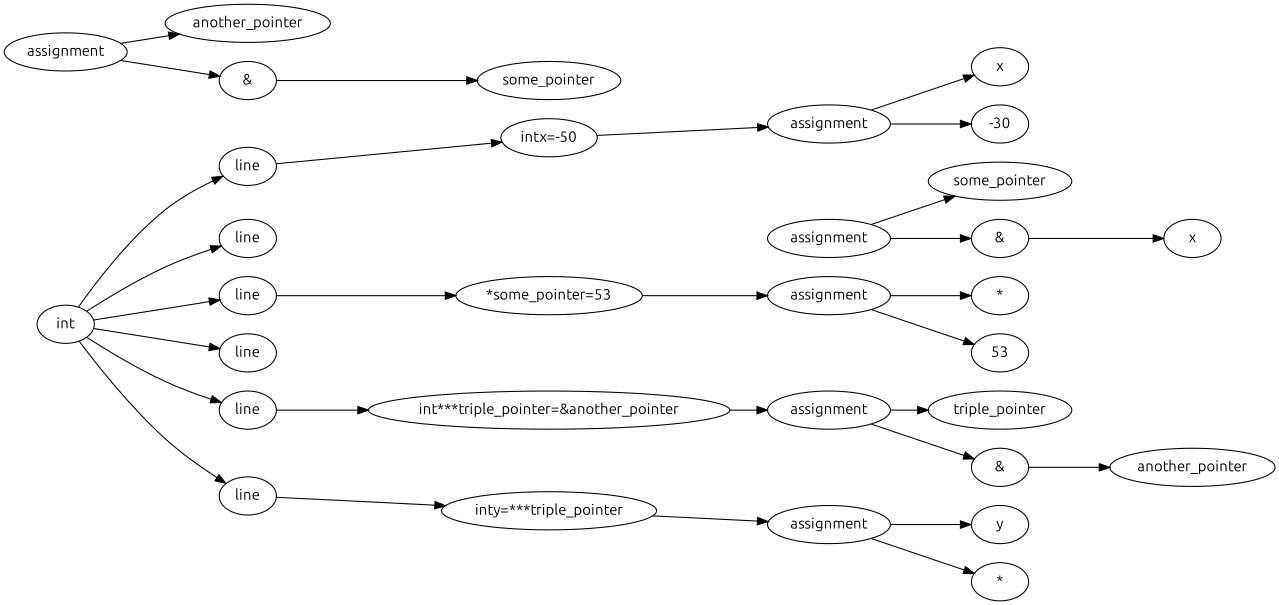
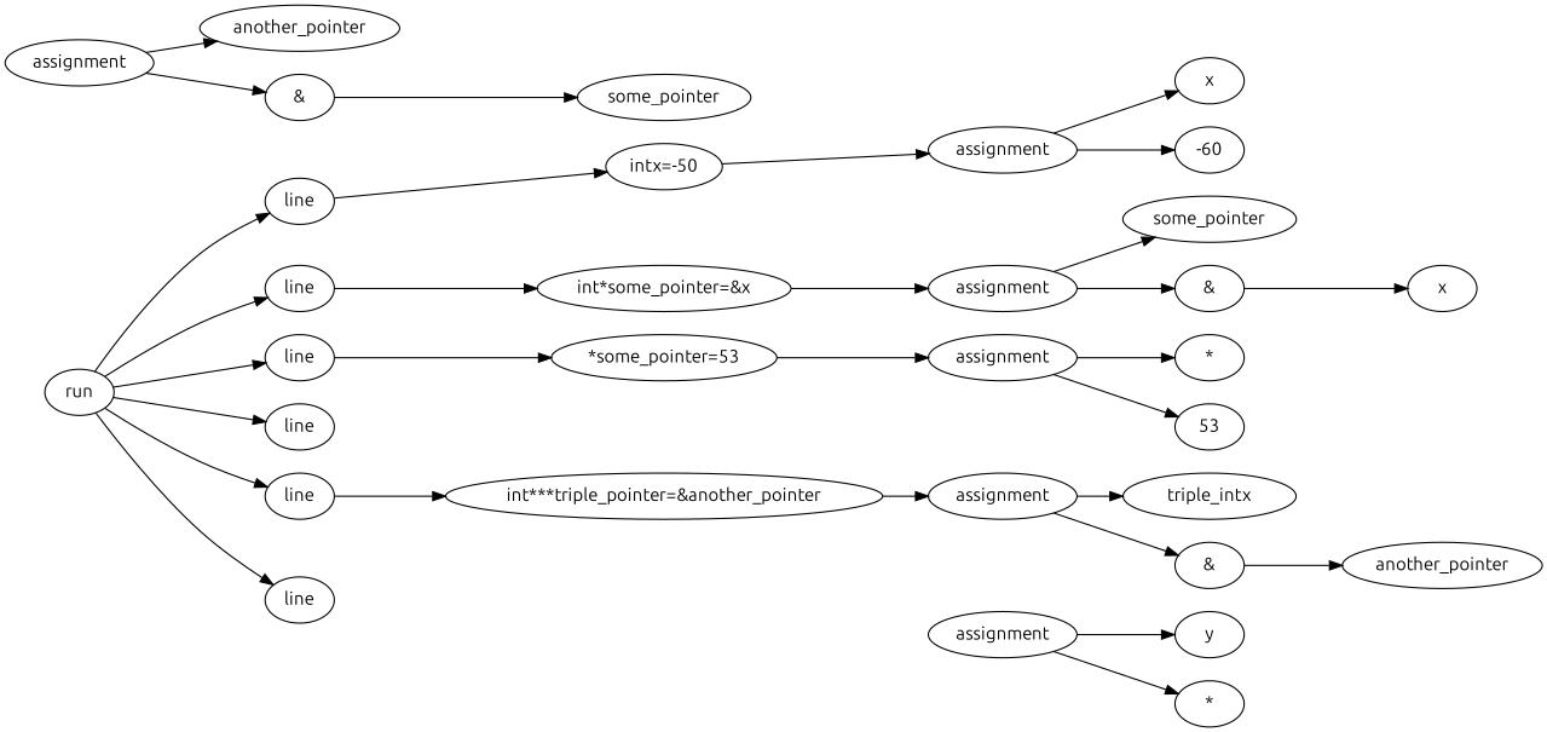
  digraph {
    fontname=Ubuntu
    rankdir=LR
    node [fontname=Ubuntu]
    edge [fontname=Ubuntu]
-   n1 [label=int]
+   n1 [label=run]
    n2 [label=line]
    n3 [label=line]
    n4 [label=line]
    n5 [label=line]
    n6 [label=line]
    n7 [label=line]
    n8 [label="intx=-50"]
+   n9 [label="int*some_pointer=&x"]
    n10 [label="*some_pointer=53"]
    n11 [label="int***triple_pointer=&another_pointer"]
-   n12 [label="inty=***triple_pointer"]
    n13 [label=assignment]
    n14 [label=x]
-   n15 [label=-30]
+   n15 [label=-60]
    n16 [label=assignment]
    n17 [label=some_pointer]
    n18 [label="&"]
    n19 [label=x]
    n20 [label=assignment]
    n21 [label="*"]
    n22 [label=53]
    n23 [label=assignment]
    n24 [label=another_pointer]
    n25 [label="&"]
    n26 [label=some_pointer]
    n27 [label=assignment]
-   n28 [label=triple_pointer]
+   n28 [label=triple_intx]
    n29 [label="&"]
    n30 [label=another_pointer]
    n31 [label=assignment]
    n32 [label=y]
    n33 [label="*"]
    n1 -> n2
    n1 -> n3
    n1 -> n4
    n1 -> n5
    n1 -> n6
    n1 -> n7
    n2 -> n8
+   n3 -> n9
    n4 -> n10
    n6 -> n11
-   n7 -> n12
    n8 -> n13
+   n9 -> n16
    n10 -> n20
    n11 -> n27
-   n12 -> n31
    n13 -> n14
    n13 -> n15
    n16 -> n17
    n16 -> n18
    n18 -> n19
    n20 -> n21
    n20 -> n22
    n23 -> n24
    n23 -> n25
    n25 -> n26
    n27 -> n28
    n27 -> n29
    n29 -> n30
    n31 -> n32
    n31 -> n33
  }
